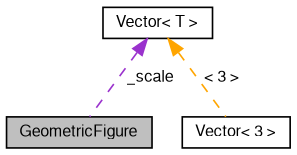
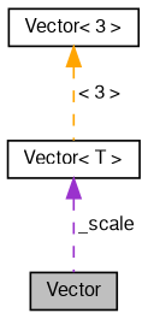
  digraph {
    node [color=black fillcolor=white fontname=FreeSans fontsize=10 shape=record style=filled]
    edge [dir=back fontname=FreeSans fontsize=10 labelfontname=FreeSans labelfontsize=10 style=dashed]
-   n1 [fillcolor=grey75 fontcolor=black height=0.2 label=GeometricFigure width=0.4]
+   n1 [fillcolor=grey75 fontcolor=black height=0.2 label=Vector width=0.4]
    n2 [height=0.2 label="Vector\< 3 \>" width=0.4]
    n3 [height=0.2 label="Vector\< T \>" width=0.4]
    n3 -> n1 [color=darkorchid3 label=" _scale"]
-   n3 -> n2 [color=orange label=" \< 3 \>"]
+   n2 -> n3 [color=orange label=" \< 3 \>"]
  }
